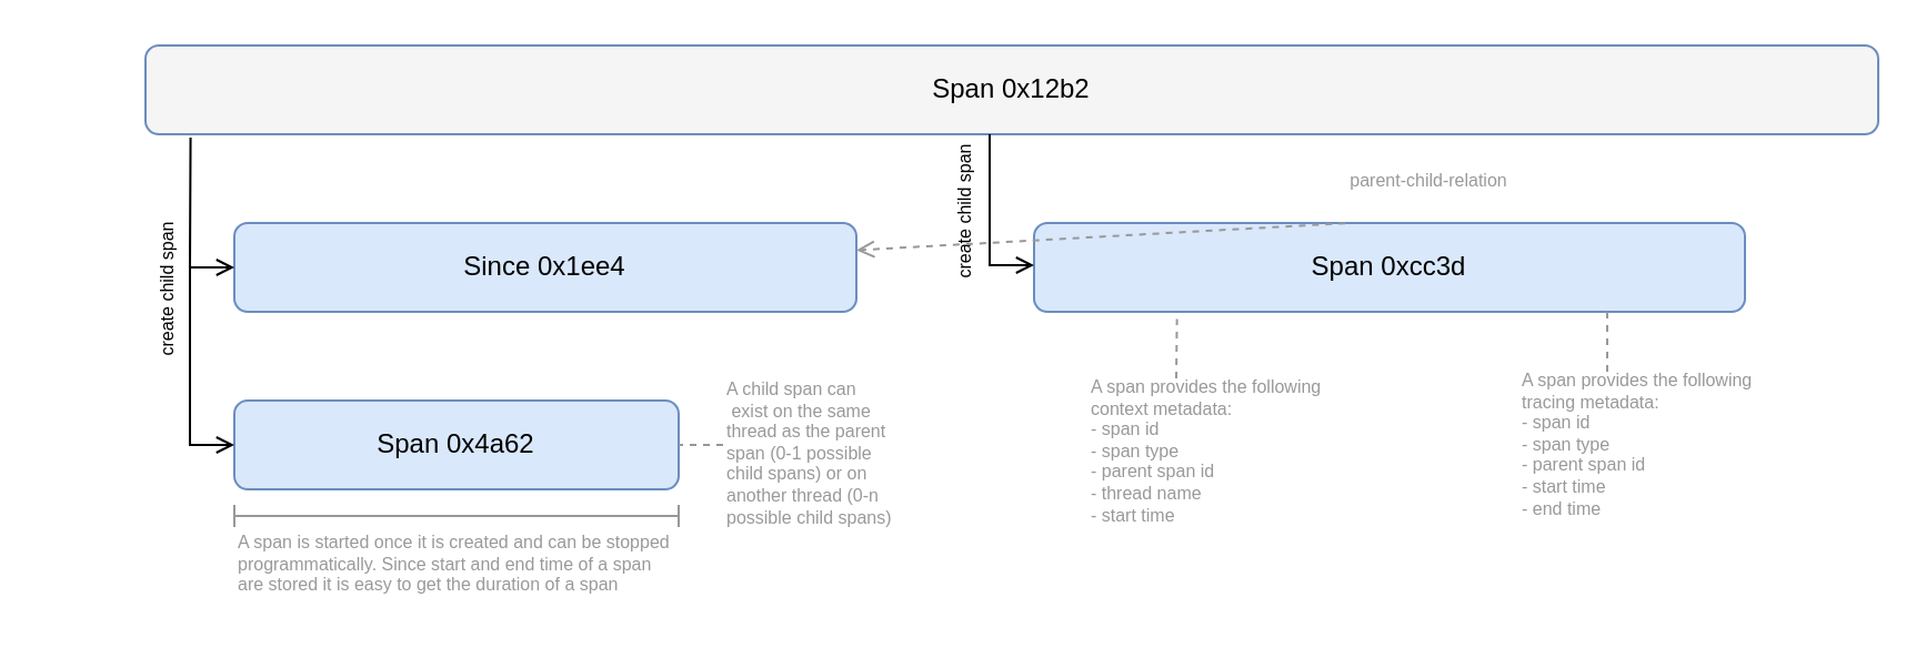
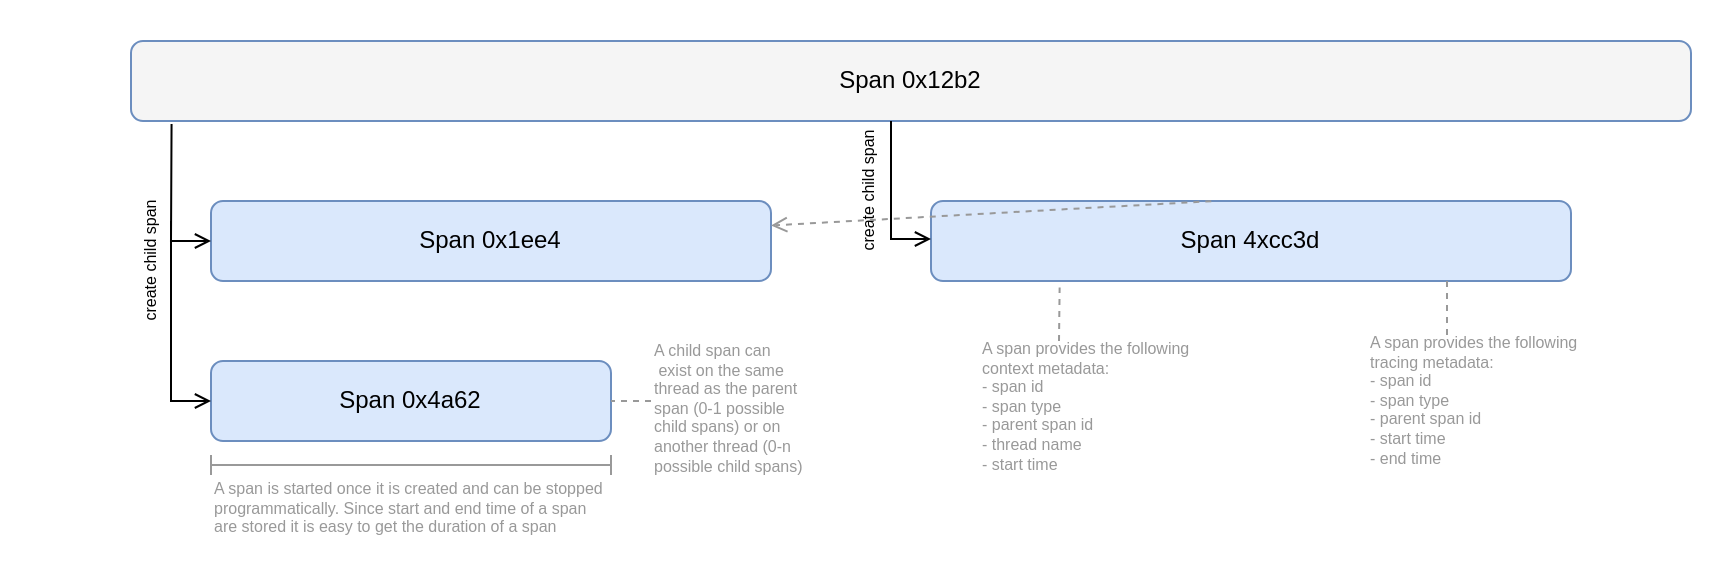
  <mxCell id="0" />
  <mxCell id="1" parent="0" />
  <mxCell id="2" value="Span 0x12b2" style="rounded=1;whiteSpace=wrap;html=1;fillColor=#f5f5f5;strokeColor=#6c8ebf;" vertex="1" parent="1"><mxGeometry x="65" y="20" width="780" height="40" as="geometry" /></mxCell>
- <mxCell id="3" value="Since 0x1ee4" style="rounded=1;whiteSpace=wrap;html=1;fillColor=#dae8fc;strokeColor=#6c8ebf;" vertex="1" parent="1"><mxGeometry x="105" y="100" width="280" height="40" as="geometry" /></mxCell>
+ <mxCell id="3" value="Span 0x1ee4" style="rounded=1;whiteSpace=wrap;html=1;fillColor=#dae8fc;strokeColor=#6c8ebf;" vertex="1" parent="1"><mxGeometry x="105" y="100" width="280" height="40" as="geometry" /></mxCell>
  <mxCell id="4" value="Span 0x4a62" style="rounded=1;whiteSpace=wrap;html=1;fillColor=#dae8fc;strokeColor=#6c8ebf;" vertex="1" parent="1"><mxGeometry x="105" y="180" width="200" height="40" as="geometry" /></mxCell>
- <mxCell id="5" value="Span 0xcc3d" style="rounded=1;whiteSpace=wrap;html=1;fillColor=#dae8fc;strokeColor=#6c8ebf;" vertex="1" parent="1"><mxGeometry x="465" y="100" width="320" height="40" as="geometry" /></mxCell>
+ <mxCell id="5" value="Span 4xcc3d" style="rounded=1;whiteSpace=wrap;html=1;fillColor=#dae8fc;strokeColor=#6c8ebf;" vertex="1" parent="1"><mxGeometry x="465" y="100" width="320" height="40" as="geometry" /></mxCell>
  <mxCell id="6" value="" style="endArrow=open;html=1;rounded=0;endFill=0;entryX=0;entryY=0.5;entryDx=0;entryDy=0;exitX=0.026;exitY=1.037;exitDx=0;exitDy=0;exitPerimeter=0;" edge="1" parent="1" source="2" target="3"><mxGeometry width="50" height="50" relative="1" as="geometry"><mxPoint x="75" y="70" as="sourcePoint" /><mxPoint x="75" y="70" as="targetPoint" /><Array as="points"><mxPoint x="85" y="120" /></Array></mxGeometry></mxCell>
  <mxCell id="7" value="" style="endArrow=open;html=1;rounded=0;endFill=0;entryX=0;entryY=0.5;entryDx=0;entryDy=0;exitX=0.026;exitY=1.037;exitDx=0;exitDy=0;exitPerimeter=0;" edge="1" parent="1" target="4"><mxGeometry width="50" height="50" relative="1" as="geometry"><mxPoint x="85" y="110" as="sourcePoint" /><mxPoint x="105" y="169" as="targetPoint" /><Array as="points"><mxPoint x="85" y="200" /></Array></mxGeometry></mxCell>
  <mxCell id="8" value="" style="endArrow=open;html=1;rounded=0;endFill=0;entryX=0;entryY=0.5;entryDx=0;entryDy=0;exitX=0.026;exitY=1.037;exitDx=0;exitDy=0;exitPerimeter=0;" edge="1" parent="1"><mxGeometry width="50" height="50" relative="1" as="geometry"><mxPoint x="445" y="60" as="sourcePoint" /><mxPoint x="465" y="119" as="targetPoint" /><Array as="points"><mxPoint x="445" y="119" /></Array></mxGeometry></mxCell>
  <mxCell id="9" value="&lt;font style=&quot;font-size: 8px;&quot;&gt;create child span&lt;/font&gt;" style="text;html=1;strokeColor=none;fillColor=none;align=center;verticalAlign=middle;whiteSpace=wrap;rounded=0;fontSize=8;fontFamily=Helvetica;rotation=270;" vertex="1" parent="1"><mxGeometry x="20" y="120" width="110" height="20" as="geometry" /></mxCell>
  <mxCell id="10" value="&lt;font style=&quot;font-size: 8px;&quot;&gt;create child span&lt;/font&gt;" style="text;html=1;strokeColor=none;fillColor=none;align=center;verticalAlign=middle;whiteSpace=wrap;rounded=0;fontSize=8;fontFamily=Helvetica;rotation=270;" vertex="1" parent="1"><mxGeometry x="379" y="85" width="110" height="20" as="geometry" /></mxCell>
  <mxCell id="11" value="" style="endArrow=open;html=1;rounded=0;dashed=1;endFill=0;strokeColor=#999999;exitX=0.438;exitY=0.002;exitDx=0;exitDy=0;exitPerimeter=0;" edge="1" parent="1" source="5" target="3"><mxGeometry width="50" height="50" relative="1" as="geometry"><mxPoint x="624.66" y="100" as="sourcePoint" /><mxPoint x="605" y="80" as="targetPoint" /></mxGeometry></mxCell>
- <mxCell id="12" value="parent-child-relation" style="text;html=1;strokeColor=none;fillColor=none;align=center;verticalAlign=middle;whiteSpace=wrap;rounded=0;fontColor=#999999;fontSize=8;" vertex="1" parent="1"><mxGeometry x="603" y="66" width="80" height="30" as="geometry" /></mxCell>
  <mxCell id="13" value="A child span can &amp;nbsp;exist on the same thread as the parent span (0-1 possible child spans) or on another thread (0-n possible child spans)" style="text;html=1;strokeColor=none;fillColor=none;align=left;verticalAlign=top;whiteSpace=wrap;rounded=0;fontColor=#999999;fontSize=8;" vertex="1" parent="1"><mxGeometry x="325" y="164" width="80" height="30" as="geometry" /></mxCell>
  <mxCell id="14" value="" style="endArrow=none;html=1;rounded=0;dashed=1;endFill=0;strokeColor=#999999;entryX=1;entryY=0.5;entryDx=0;entryDy=0;" edge="1" parent="1" target="4"><mxGeometry width="50" height="50" relative="1" as="geometry"><mxPoint x="325" y="200" as="sourcePoint" /><mxPoint x="455" y="210" as="targetPoint" /></mxGeometry></mxCell>
  <mxCell id="15" value="A span provides the following context metadata:&lt;br&gt;- span id&lt;br&gt;- span type&lt;br&gt;- parent span id&lt;br&gt;- thread name&lt;br&gt;- start time" style="text;html=1;strokeColor=none;fillColor=none;align=left;verticalAlign=top;whiteSpace=wrap;rounded=0;fontColor=#999999;fontSize=8;" vertex="1" parent="1"><mxGeometry x="489" y="163" width="120" height="70" as="geometry" /></mxCell>
  <mxCell id="16" value="" style="endArrow=none;html=1;rounded=0;dashed=1;endFill=0;strokeColor=#999999;entryX=0.201;entryY=1.081;entryDx=0;entryDy=0;entryPerimeter=0;" edge="1" parent="1" target="5"><mxGeometry width="50" height="50" relative="1" as="geometry"><mxPoint x="529" y="170" as="sourcePoint" /><mxPoint x="315" y="210" as="targetPoint" /></mxGeometry></mxCell>
  <mxCell id="17" value="A span provides the following tracing metadata:&lt;br&gt;- span id&lt;br&gt;- span type&lt;br&gt;- parent span id&lt;br&gt;- start time&lt;br&gt;- end time" style="text;html=1;strokeColor=none;fillColor=none;align=left;verticalAlign=top;whiteSpace=wrap;rounded=0;fontColor=#999999;fontSize=8;" vertex="1" parent="1"><mxGeometry x="683" y="160" width="120" height="70" as="geometry" /></mxCell>
  <mxCell id="18" value="" style="endArrow=none;html=1;rounded=0;dashed=1;endFill=0;strokeColor=#999999;entryX=0.201;entryY=1.081;entryDx=0;entryDy=0;entryPerimeter=0;" edge="1" parent="1"><mxGeometry width="50" height="50" relative="1" as="geometry"><mxPoint x="723" y="167" as="sourcePoint" /><mxPoint x="723" y="140" as="targetPoint" /></mxGeometry></mxCell>
  <mxCell id="19" value="A span is started once it is created and can be stopped programmatically. Since start and end time of a span are stored it is easy to get the duration of a span" style="text;html=1;strokeColor=none;fillColor=none;align=left;verticalAlign=top;whiteSpace=wrap;rounded=0;fontColor=#999999;fontSize=8;" vertex="1" parent="1"><mxGeometry x="105" y="233" width="200" height="37" as="geometry" /></mxCell>
  <mxCell id="20" value="" style="endArrow=none;html=1;rounded=0;endFill=0;strokeColor=#999999;" edge="1" parent="1"><mxGeometry width="50" height="50" relative="1" as="geometry"><mxPoint x="105" y="237" as="sourcePoint" /><mxPoint x="105" y="227" as="targetPoint" /></mxGeometry></mxCell>
  <mxCell id="21" value="" style="endArrow=none;html=1;rounded=0;endFill=0;strokeColor=#999999;" edge="1" parent="1"><mxGeometry width="50" height="50" relative="1" as="geometry"><mxPoint x="305" y="237" as="sourcePoint" /><mxPoint x="305" y="227" as="targetPoint" /></mxGeometry></mxCell>
  <mxCell id="22" value="" style="endArrow=none;html=1;rounded=0;endFill=0;strokeColor=#999999;" edge="1" parent="1"><mxGeometry width="50" height="50" relative="1" as="geometry"><mxPoint x="105" y="232" as="sourcePoint" /><mxPoint x="305" y="232" as="targetPoint" /></mxGeometry></mxCell>
